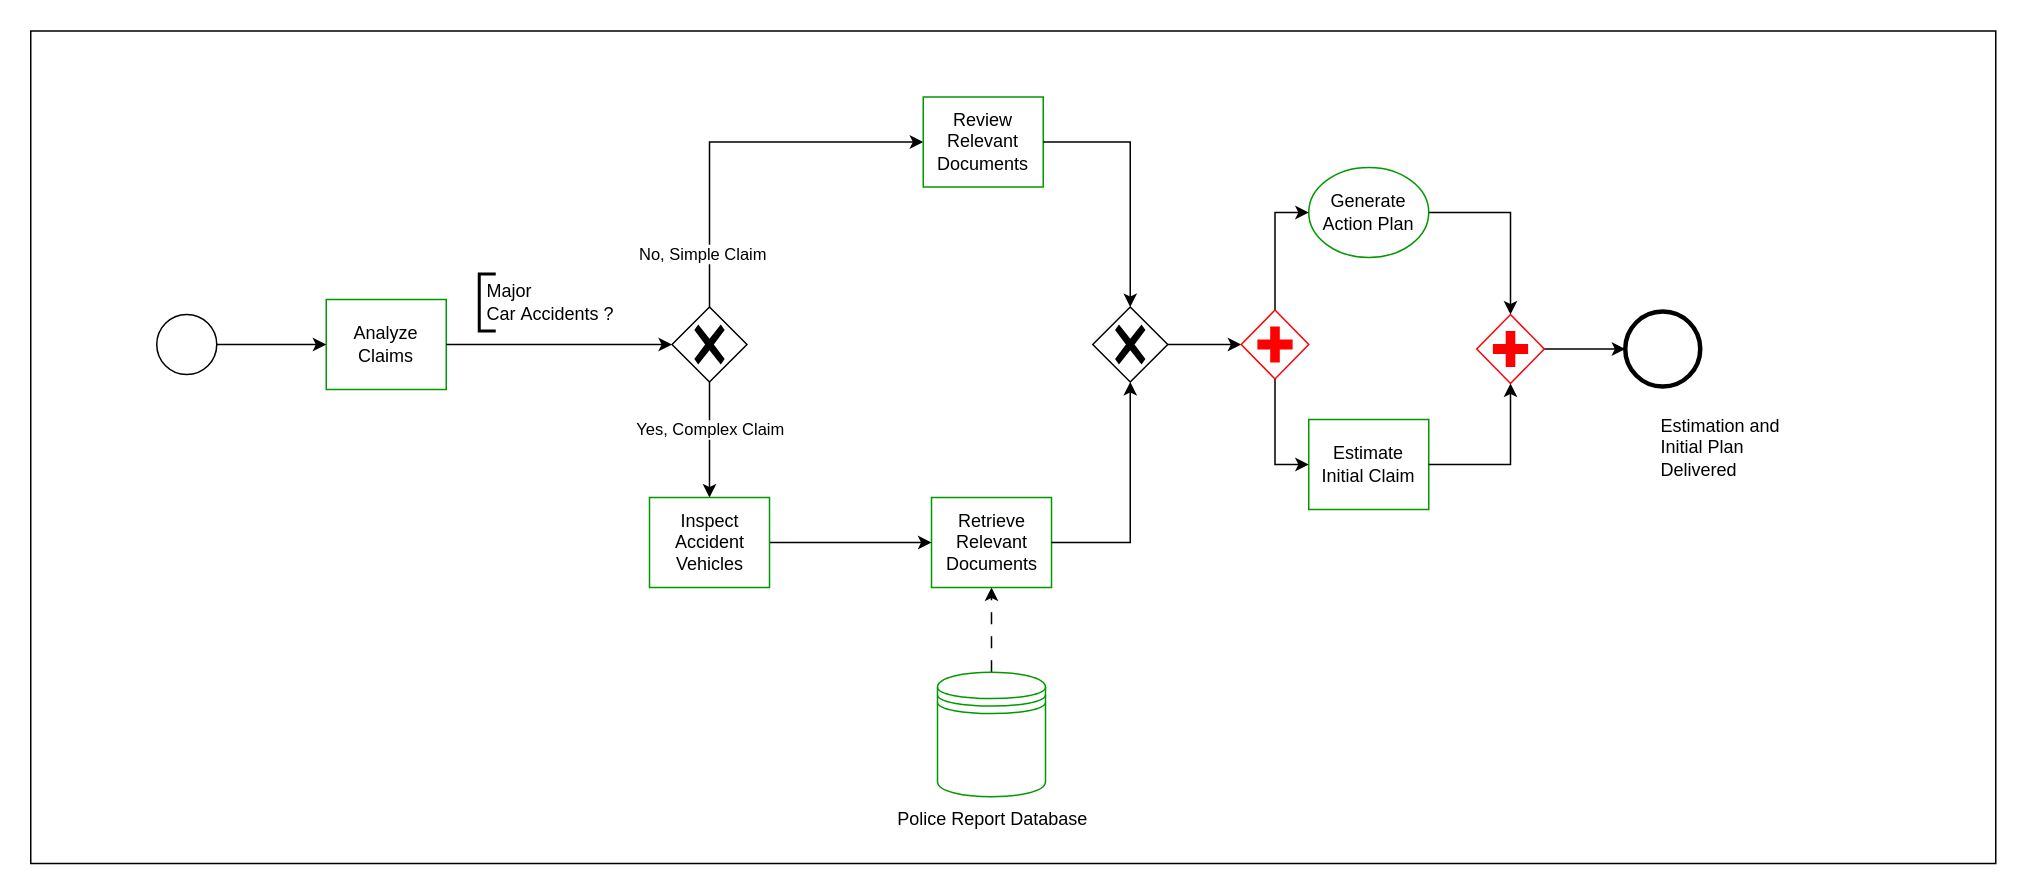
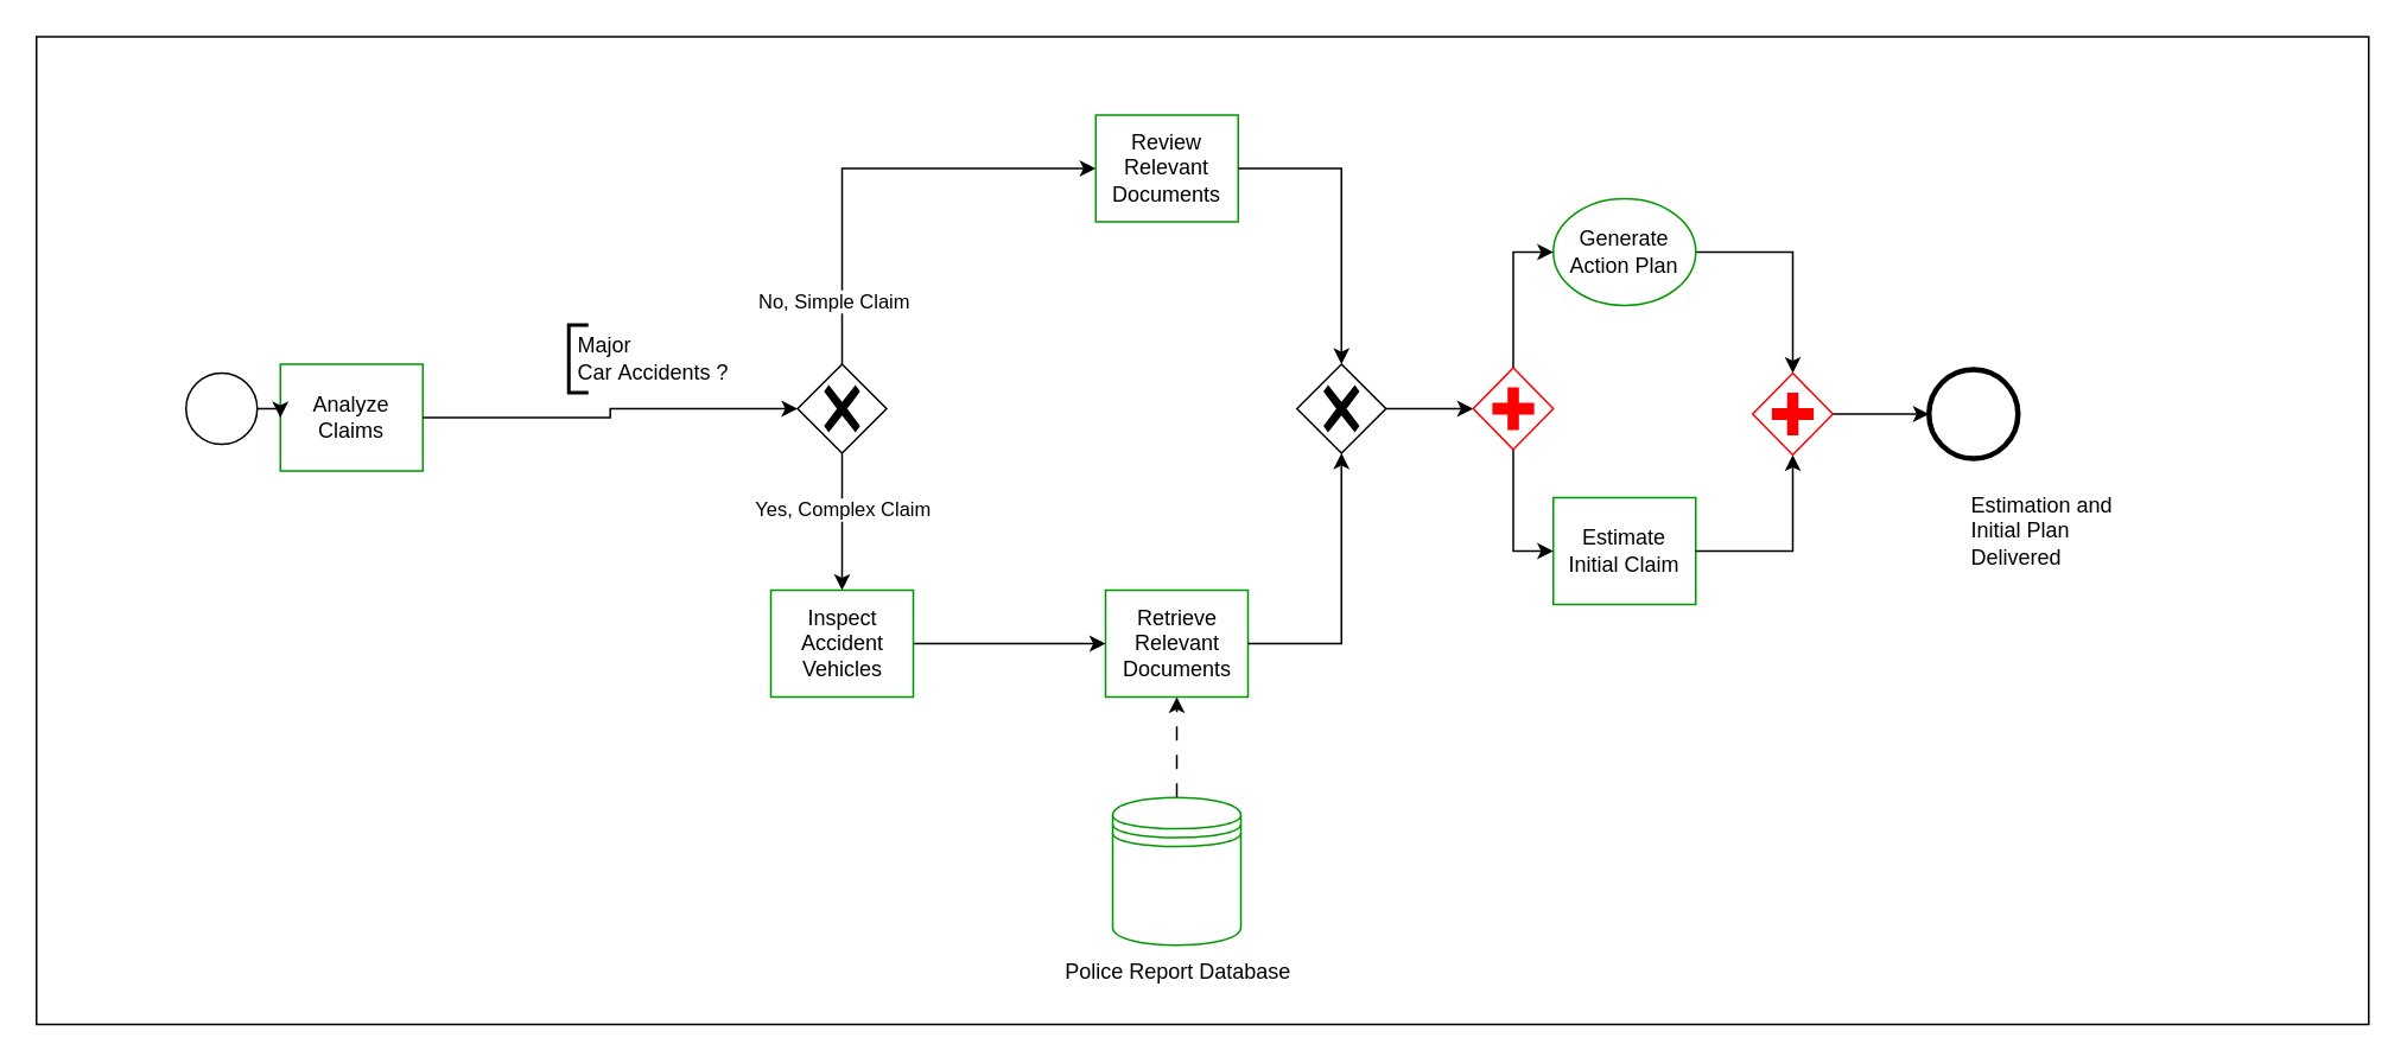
  <mxCell id="0" />
  <mxCell id="1" parent="0" />
  <mxCell id="2" value="" style="rounded=0;whiteSpace=wrap;html=1;fillColor=none;" vertex="1" parent="1"><mxGeometry x="20" y="20" width="1310" height="555" as="geometry" /></mxCell>
- <mxCell id="3" value="Analyze Claims" style="rounded=0;whiteSpace=wrap;html=1;fontFamily=Helvetica;fontSize=12;fontColor=#000000;align=center;strokeColor=#009900;" vertex="1" parent="1"><mxGeometry x="217" y="199" width="80" height="60" as="geometry" /></mxCell>
+ <mxCell id="3" value="Analyze Claims" style="rounded=0;whiteSpace=wrap;html=1;fontFamily=Helvetica;fontSize=12;fontColor=#000000;align=center;strokeColor=#009900;" vertex="1" parent="1"><mxGeometry x="157" y="204" width="80" height="60" as="geometry" /></mxCell>
  <mxCell id="4" value="&lt;div&gt;&amp;nbsp;Major&amp;nbsp;&lt;/div&gt;&lt;div&gt;&lt;span style=&quot;background-color: initial;&quot;&gt;&amp;nbsp;Car&amp;nbsp;&lt;/span&gt;&lt;span style=&quot;background-color: initial;&quot;&gt;Accidents ?&lt;/span&gt;&lt;/div&gt;" style="strokeWidth=2;html=1;shape=mxgraph.flowchart.annotation_1;align=left;pointerEvents=1;" vertex="1" parent="1"><mxGeometry x="319" y="182" width="11" height="38" as="geometry" /></mxCell>
  <mxCell id="5" style="edgeStyle=orthogonalEdgeStyle;rounded=0;orthogonalLoop=1;jettySize=auto;html=1;entryX=0.5;entryY=1;entryDx=0;entryDy=0;dashed=1;dashPattern=8 8;" edge="1" parent="1" source="15" target="13"><mxGeometry relative="1" as="geometry"><mxPoint x="129" y="519" as="sourcePoint" /><mxPoint x="194" y="519" as="targetPoint" /></mxGeometry></mxCell>
  <mxCell id="6" style="edgeStyle=orthogonalEdgeStyle;rounded=0;orthogonalLoop=1;jettySize=auto;html=1;exitX=1;exitY=0.5;exitDx=0;exitDy=0;exitPerimeter=0;entryX=0;entryY=0.5;entryDx=0;entryDy=0;" edge="1" parent="1" source="7" target="3"><mxGeometry relative="1" as="geometry" /></mxCell>
  <mxCell id="7" value="" style="points=[[0.145,0.145,0],[0.5,0,0],[0.855,0.145,0],[1,0.5,0],[0.855,0.855,0],[0.5,1,0],[0.145,0.855,0],[0,0.5,0]];shape=mxgraph.bpmn.event;html=1;verticalLabelPosition=bottom;labelBackgroundColor=#ffffff;verticalAlign=top;align=center;perimeter=ellipsePerimeter;outlineConnect=0;aspect=fixed;outline=standard;symbol=general;" vertex="1" parent="1"><mxGeometry x="104" y="209" width="40" height="40" as="geometry" /></mxCell>
  <mxCell id="8" style="edgeStyle=orthogonalEdgeStyle;rounded=0;orthogonalLoop=1;jettySize=auto;html=1;exitX=0.5;exitY=0;exitDx=0;exitDy=0;exitPerimeter=0;entryX=0;entryY=0.5;entryDx=0;entryDy=0;" edge="1" parent="1" source="12" target="14"><mxGeometry relative="1" as="geometry" /></mxCell>
  <mxCell id="9" value="No, Simple Claim" style="edgeLabel;html=1;align=center;verticalAlign=middle;resizable=0;points=[];" vertex="1" connectable="0" parent="8"><mxGeometry x="-0.49" y="-4" relative="1" as="geometry"><mxPoint x="-9" y="28" as="offset" /></mxGeometry></mxCell>
  <mxCell id="10" style="edgeStyle=orthogonalEdgeStyle;rounded=0;orthogonalLoop=1;jettySize=auto;html=1;exitX=0.5;exitY=1;exitDx=0;exitDy=0;exitPerimeter=0;" edge="1" parent="1" source="12" target="33"><mxGeometry relative="1" as="geometry" /></mxCell>
  <mxCell id="11" value="Yes, Complex Claim" style="edgeLabel;html=1;align=center;verticalAlign=middle;resizable=0;points=[];" vertex="1" connectable="0" parent="10"><mxGeometry x="-0.191" relative="1" as="geometry"><mxPoint as="offset" /></mxGeometry></mxCell>
  <mxCell id="12" value="" style="points=[[0.25,0.25,0],[0.5,0,0],[0.75,0.25,0],[1,0.5,0],[0.75,0.75,0],[0.5,1,0],[0.25,0.75,0],[0,0.5,0]];shape=mxgraph.bpmn.gateway2;html=1;verticalLabelPosition=bottom;labelBackgroundColor=#ffffff;verticalAlign=top;align=center;perimeter=rhombusPerimeter;outlineConnect=0;outline=none;symbol=none;gwType=exclusive;" vertex="1" parent="1"><mxGeometry x="447.5" y="204" width="50" height="50" as="geometry" /></mxCell>
  <mxCell id="13" value="Retrieve Relevant Documents" style="rounded=0;whiteSpace=wrap;html=1;fontFamily=Helvetica;fontSize=12;fontColor=#000000;align=center;strokeColor=#009900;" vertex="1" parent="1"><mxGeometry x="620.5" y="331" width="80" height="60" as="geometry" /></mxCell>
  <mxCell id="14" value="Review Relevant Documents" style="rounded=0;whiteSpace=wrap;html=1;fontFamily=Helvetica;fontSize=12;fontColor=#000000;align=center;strokeColor=#009900;" vertex="1" parent="1"><mxGeometry x="615" y="64" width="80" height="60" as="geometry" /></mxCell>
  <mxCell id="15" value="" style="shape=datastore;html=1;labelPosition=center;verticalLabelPosition=bottom;align=center;verticalAlign=top;strokeColor=#009900;" vertex="1" parent="1"><mxGeometry x="624.5" y="447.5" width="72" height="83" as="geometry" /></mxCell>
  <mxCell id="16" value="Estimate Initial Claim" style="rounded=0;whiteSpace=wrap;html=1;fontFamily=Helvetica;fontSize=12;fontColor=#000000;align=center;strokeColor=#009900;" vertex="1" parent="1"><mxGeometry x="872" y="279" width="80" height="60" as="geometry" /></mxCell>
  <mxCell id="17" style="edgeStyle=orthogonalEdgeStyle;rounded=0;orthogonalLoop=1;jettySize=auto;html=1;exitX=1;exitY=0.5;exitDx=0;exitDy=0;" edge="1" parent="1" source="18" target="20"><mxGeometry relative="1" as="geometry" /></mxCell>
  <mxCell id="18" value="Generate Action Plan" style="ellipse;whiteSpace=wrap;html=1;fontFamily=Helvetica;fontSize=12;fontColor=#000000;align=center;strokeColor=#009900;" vertex="1" parent="1"><mxGeometry x="872" y="111" width="80" height="60" as="geometry" /></mxCell>
  <mxCell id="19" style="edgeStyle=orthogonalEdgeStyle;rounded=0;orthogonalLoop=1;jettySize=auto;html=1;exitX=1;exitY=0.5;exitDx=0;exitDy=0;exitPerimeter=0;" edge="1" parent="1" source="20" target="30"><mxGeometry relative="1" as="geometry" /></mxCell>
  <mxCell id="20" value="" style="points=[[0.25,0.25,0],[0.5,0,0],[0.75,0.25,0],[1,0.5,0],[0.75,0.75,0],[0.5,1,0],[0.25,0.75,0],[0,0.5,0]];shape=mxgraph.bpmn.gateway2;html=1;verticalLabelPosition=bottom;labelBackgroundColor=#ffffff;verticalAlign=top;align=center;perimeter=rhombusPerimeter;outlineConnect=0;outline=none;symbol=none;gwType=parallel;fillColor=none;strokeColor=#FF0000;fontColor=#ffffff;" vertex="1" parent="1"><mxGeometry x="984" y="209" width="45" height="46" as="geometry" /></mxCell>
  <mxCell id="21" style="edgeStyle=orthogonalEdgeStyle;rounded=0;orthogonalLoop=1;jettySize=auto;html=1;exitX=1;exitY=0.5;exitDx=0;exitDy=0;exitPerimeter=0;" edge="1" parent="1" source="22" target="28"><mxGeometry relative="1" as="geometry" /></mxCell>
  <mxCell id="22" value="" style="points=[[0.25,0.25,0],[0.5,0,0],[0.75,0.25,0],[1,0.5,0],[0.75,0.75,0],[0.5,1,0],[0.25,0.75,0],[0,0.5,0]];shape=mxgraph.bpmn.gateway2;html=1;verticalLabelPosition=bottom;labelBackgroundColor=#ffffff;verticalAlign=top;align=center;perimeter=rhombusPerimeter;outlineConnect=0;outline=none;symbol=none;gwType=exclusive;" vertex="1" parent="1"><mxGeometry x="728" y="204" width="50" height="50" as="geometry" /></mxCell>
  <mxCell id="23" style="edgeStyle=orthogonalEdgeStyle;rounded=0;orthogonalLoop=1;jettySize=auto;html=1;exitX=1;exitY=0.5;exitDx=0;exitDy=0;entryX=0.5;entryY=0;entryDx=0;entryDy=0;entryPerimeter=0;" edge="1" parent="1" source="14" target="22"><mxGeometry relative="1" as="geometry" /></mxCell>
  <mxCell id="24" style="edgeStyle=orthogonalEdgeStyle;rounded=0;orthogonalLoop=1;jettySize=auto;html=1;exitX=1;exitY=0.5;exitDx=0;exitDy=0;entryX=0.5;entryY=1;entryDx=0;entryDy=0;entryPerimeter=0;" edge="1" parent="1" source="13" target="22"><mxGeometry relative="1" as="geometry" /></mxCell>
  <mxCell id="25" value="Police Report Database" style="text;html=1;align=center;verticalAlign=middle;resizable=0;points=[];autosize=1;strokeColor=none;fillColor=none;" vertex="1" parent="1"><mxGeometry x="588" y="532.5" width="145" height="26" as="geometry" /></mxCell>
  <mxCell id="26" style="edgeStyle=orthogonalEdgeStyle;rounded=0;orthogonalLoop=1;jettySize=auto;html=1;entryX=0;entryY=0.5;entryDx=0;entryDy=0;" edge="1" parent="1" source="28" target="16"><mxGeometry relative="1" as="geometry" /></mxCell>
  <mxCell id="27" style="edgeStyle=orthogonalEdgeStyle;rounded=0;orthogonalLoop=1;jettySize=auto;html=1;exitX=0.5;exitY=0;exitDx=0;exitDy=0;exitPerimeter=0;entryX=0;entryY=0.5;entryDx=0;entryDy=0;" edge="1" parent="1" source="28" target="18"><mxGeometry relative="1" as="geometry" /></mxCell>
  <mxCell id="28" value="" style="points=[[0.25,0.25,0],[0.5,0,0],[0.75,0.25,0],[1,0.5,0],[0.75,0.75,0],[0.5,1,0],[0.25,0.75,0],[0,0.5,0]];shape=mxgraph.bpmn.gateway2;html=1;verticalLabelPosition=bottom;labelBackgroundColor=#ffffff;verticalAlign=top;align=center;perimeter=rhombusPerimeter;outlineConnect=0;outline=none;symbol=none;gwType=parallel;fillColor=none;strokeColor=#FF0000;fontColor=#ffffff;" vertex="1" parent="1"><mxGeometry x="827" y="206" width="45" height="46" as="geometry" /></mxCell>
  <mxCell id="29" style="edgeStyle=orthogonalEdgeStyle;rounded=0;orthogonalLoop=1;jettySize=auto;html=1;exitX=1;exitY=0.5;exitDx=0;exitDy=0;entryX=0.5;entryY=1;entryDx=0;entryDy=0;entryPerimeter=0;" edge="1" parent="1" source="16" target="20"><mxGeometry relative="1" as="geometry" /></mxCell>
  <mxCell id="30" value="" style="points=[[0.145,0.145,0],[0.5,0,0],[0.855,0.145,0],[1,0.5,0],[0.855,0.855,0],[0.5,1,0],[0.145,0.855,0],[0,0.5,0]];shape=mxgraph.bpmn.event;html=1;verticalLabelPosition=bottom;labelBackgroundColor=#ffffff;verticalAlign=top;align=center;perimeter=ellipsePerimeter;outlineConnect=0;aspect=fixed;outline=end;symbol=terminate2;" vertex="1" parent="1"><mxGeometry x="1083" y="207" width="50" height="50" as="geometry" /></mxCell>
  <mxCell id="31" value="Estimation and &lt;br&gt;Initial Plan &lt;br&gt;Delivered" style="text;html=1;align=left;verticalAlign=middle;resizable=0;points=[];autosize=1;strokeColor=none;fillColor=none;" vertex="1" parent="1"><mxGeometry x="1105" y="270" width="97" height="55" as="geometry" /></mxCell>
  <mxCell id="32" style="edgeStyle=orthogonalEdgeStyle;rounded=0;orthogonalLoop=1;jettySize=auto;html=1;exitX=1;exitY=0.5;exitDx=0;exitDy=0;entryX=0;entryY=0.5;entryDx=0;entryDy=0;" edge="1" parent="1" source="33" target="13"><mxGeometry relative="1" as="geometry" /></mxCell>
  <mxCell id="33" value="Inspect Accident Vehicles" style="rounded=0;whiteSpace=wrap;html=1;fontFamily=Helvetica;fontSize=12;fontColor=#000000;align=center;strokeColor=#009900;" vertex="1" parent="1"><mxGeometry x="432.5" y="331" width="80" height="60" as="geometry" /></mxCell>
  <mxCell id="34" style="edgeStyle=orthogonalEdgeStyle;rounded=0;orthogonalLoop=1;jettySize=auto;html=1;exitX=1;exitY=0.5;exitDx=0;exitDy=0;entryX=0;entryY=0.5;entryDx=0;entryDy=0;entryPerimeter=0;" edge="1" parent="1" source="3" target="12"><mxGeometry relative="1" as="geometry" /></mxCell>
